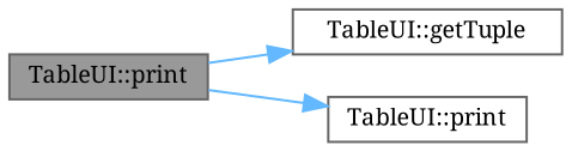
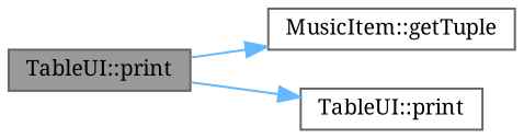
  digraph {
    rankdir=LR
    fontname="Noto Serif"
    node [color=grey40 fillcolor=white fontname="Noto Serif" fontsize=10 shape=box style=filled]
    edge [color=steelblue1 fontname="Noto Serif" fontsize=10 labelfontname=Helvetica labelfontsize=10 style=solid]
    n1 [color=gray40 fillcolor=grey60 fontcolor=black height=0.2 label="TableUI::print" width=0.4]
-   n2 [height=0.2 label="TableUI::getTuple" width=0.4]
+   n2 [height=0.2 label="MusicItem::getTuple" width=0.4]
    n3 [height=0.2 label="TableUI::print" width=0.4]
    n1 -> n2
    n1 -> n3
  }
